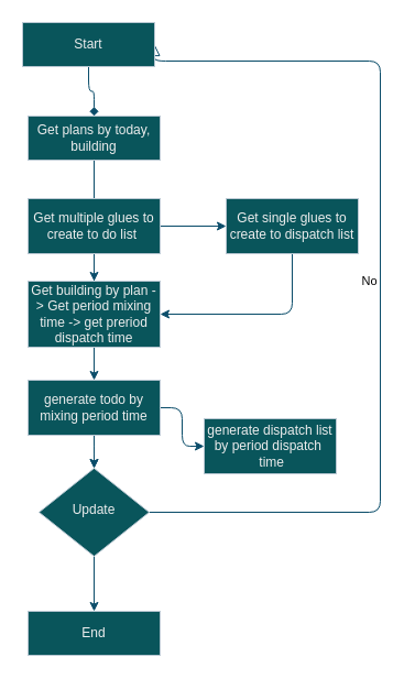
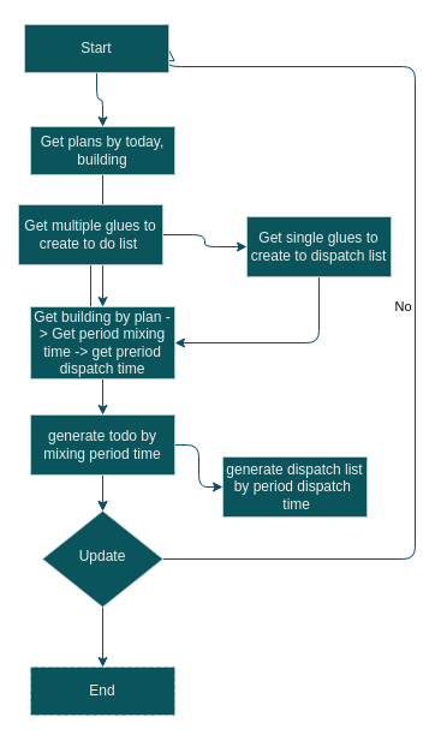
  <mxCell id="0" />
  <mxCell id="1" parent="0" />
  <mxCell id="2" style="edgeStyle=orthogonalEdgeStyle;orthogonalLoop=1;jettySize=auto;html=1;entryX=0.5;entryY=0;entryDx=0;entryDy=0;strokeColor=#0B4D6A;" edge="1" parent="1" source="3" target="15"><mxGeometry relative="1" as="geometry" /></mxCell>
  <mxCell id="3" value="Get plans by today, building" style="whiteSpace=wrap;html=1;fontSize=12;glass=0;strokeWidth=1;shadow=0;fillColor=#09555B;strokeColor=#BAC8D3;fontColor=#EEEEEE;" parent="1" vertex="1"><mxGeometry x="25" y="105" width="120" height="40" as="geometry" /></mxCell>
  <mxCell id="4" value="No" style="edgeStyle=orthogonalEdgeStyle;html=1;jettySize=auto;orthogonalLoop=1;fontSize=11;endArrow=block;endFill=0;endSize=8;strokeWidth=1;shadow=0;labelBackgroundColor=none;entryX=1;entryY=0.5;entryDx=0;entryDy=0;strokeColor=#0B4D6A;" parent="1" source="6" target="9" edge="1"><mxGeometry y="10" relative="1" as="geometry"><mxPoint as="offset" /><mxPoint x="435" y="65" as="targetPoint" /><Array as="points"><mxPoint x="345" y="465" /><mxPoint x="345" y="55" /></Array></mxGeometry></mxCell>
  <mxCell id="5" style="edgeStyle=orthogonalEdgeStyle;orthogonalLoop=1;jettySize=auto;html=1;exitX=0.5;exitY=1;exitDx=0;exitDy=0;strokeColor=#0B4D6A;" edge="1" parent="1" source="6" target="7"><mxGeometry relative="1" as="geometry" /></mxCell>
  <mxCell id="6" value="Update" style="rhombus;whiteSpace=wrap;html=1;shadow=0;fontFamily=Helvetica;fontSize=12;align=center;strokeWidth=1;spacing=6;spacingTop=-4;fillColor=#09555B;strokeColor=#BAC8D3;fontColor=#EEEEEE;" parent="1" vertex="1"><mxGeometry x="35" y="425" width="100" height="80" as="geometry" /></mxCell>
- <mxCell id="7" value="End" style="whiteSpace=wrap;html=1;fontSize=12;glass=0;strokeWidth=1;shadow=0;fillColor=#09555B;strokeColor=#BAC8D3;fontColor=#EEEEEE;" parent="1" vertex="1"><mxGeometry x="25" y="555" width="120" height="40" as="geometry" /></mxCell>
- <mxCell id="8" value="" style="edgeStyle=orthogonalEdgeStyle;orthogonalLoop=1;jettySize=auto;html=1;strokeColor=#0B4D6A;endArrow=diamond;" edge="1" parent="1" source="9" target="3"><mxGeometry relative="1" as="geometry" /></mxCell>
+ <mxCell id="7" value="End" style="whiteSpace=wrap;html=1;fontSize=12;glass=0;strokeWidth=1;shadow=0;fillColor=#09555B;strokeColor=#BAC8D3;fontColor=#EEEEEE;dashed=1;" parent="1" vertex="1"><mxGeometry x="25" y="555" width="120" height="40" as="geometry" /></mxCell>
+ <mxCell id="8" value="" style="edgeStyle=orthogonalEdgeStyle;orthogonalLoop=1;jettySize=auto;html=1;strokeColor=#0B4D6A;" edge="1" parent="1" source="9" target="3"><mxGeometry relative="1" as="geometry" /></mxCell>
  <mxCell id="9" value="Start" style="whiteSpace=wrap;html=1;fontSize=12;glass=0;strokeWidth=1;shadow=0;fillColor=#09555B;strokeColor=#BAC8D3;fontColor=#EEEEEE;" vertex="1" parent="1"><mxGeometry x="20" y="20" width="120" height="40" as="geometry" /></mxCell>
  <mxCell id="10" value="" style="edgeStyle=orthogonalEdgeStyle;orthogonalLoop=1;jettySize=auto;html=1;strokeColor=#0B4D6A;" edge="1" parent="1" source="12" target="19"><mxGeometry relative="1" as="geometry" /></mxCell>
  <mxCell id="11" style="edgeStyle=orthogonalEdgeStyle;orthogonalLoop=1;jettySize=auto;html=1;exitX=1;exitY=0.5;exitDx=0;exitDy=0;entryX=0;entryY=0.5;entryDx=0;entryDy=0;strokeColor=#0B4D6A;" edge="1" parent="1" source="12" target="14"><mxGeometry relative="1" as="geometry" /></mxCell>
- <mxCell id="12" value="Get multiple glues to create to do list&amp;nbsp;" style="whiteSpace=wrap;html=1;fontSize=12;glass=0;strokeWidth=1;shadow=0;fillColor=#09555B;strokeColor=#BAC8D3;fontColor=#EEEEEE;" vertex="1" parent="1"><mxGeometry x="25" y="180" width="120" height="50" as="geometry" /></mxCell>
+ <mxCell id="12" value="Get multiple glues to create to do list&amp;nbsp;" style="whiteSpace=wrap;html=1;fontSize=12;glass=0;strokeWidth=1;shadow=0;fillColor=#09555B;strokeColor=#BAC8D3;fontColor=#EEEEEE;" vertex="1" parent="1"><mxGeometry x="15" y="170" width="120" height="50" as="geometry" /></mxCell>
  <mxCell id="13" style="edgeStyle=orthogonalEdgeStyle;orthogonalLoop=1;jettySize=auto;html=1;exitX=0.5;exitY=1;exitDx=0;exitDy=0;entryX=1;entryY=0.5;entryDx=0;entryDy=0;strokeColor=#0B4D6A;" edge="1" parent="1" source="14" target="15"><mxGeometry relative="1" as="geometry" /></mxCell>
  <mxCell id="14" value="Get single glues to create to dispatch list" style="whiteSpace=wrap;html=1;fontSize=12;glass=0;strokeWidth=1;shadow=0;fillColor=#09555B;strokeColor=#BAC8D3;fontColor=#EEEEEE;" vertex="1" parent="1"><mxGeometry x="205" y="180" width="120" height="50" as="geometry" /></mxCell>
  <mxCell id="15" value="Get building by plan -&amp;gt; Get period mixing time -&amp;gt; get preriod dispatch time" style="whiteSpace=wrap;html=1;fontSize=12;glass=0;strokeWidth=1;shadow=0;fillColor=#09555B;strokeColor=#BAC8D3;fontColor=#EEEEEE;" vertex="1" parent="1"><mxGeometry x="25" y="255" width="120" height="60" as="geometry" /></mxCell>
  <mxCell id="16" value="" style="edgeStyle=orthogonalEdgeStyle;orthogonalLoop=1;jettySize=auto;html=1;strokeColor=#0B4D6A;" edge="1" parent="1" source="19" target="6"><mxGeometry relative="1" as="geometry" /></mxCell>
  <mxCell id="17" value="" style="edgeStyle=orthogonalEdgeStyle;orthogonalLoop=1;jettySize=auto;html=1;strokeColor=#0B4D6A;" edge="1" parent="1" source="19" target="6"><mxGeometry relative="1" as="geometry" /></mxCell>
  <mxCell id="18" style="edgeStyle=orthogonalEdgeStyle;orthogonalLoop=1;jettySize=auto;html=1;entryX=0;entryY=0.5;entryDx=0;entryDy=0;strokeColor=#0B4D6A;" edge="1" parent="1" source="19" target="20"><mxGeometry relative="1" as="geometry" /></mxCell>
  <mxCell id="19" value="generate todo by mixing period time" style="whiteSpace=wrap;html=1;fontSize=12;glass=0;strokeWidth=1;shadow=0;fillColor=#09555B;strokeColor=#BAC8D3;fontColor=#EEEEEE;" vertex="1" parent="1"><mxGeometry x="25" y="345" width="120" height="50" as="geometry" /></mxCell>
  <mxCell id="20" value="generate dispatch list by period dispatch&amp;nbsp;&lt;br&gt;&amp;nbsp;time" style="whiteSpace=wrap;html=1;fontSize=12;glass=0;strokeWidth=1;shadow=0;fillColor=#09555B;strokeColor=#BAC8D3;fontColor=#EEEEEE;" vertex="1" parent="1"><mxGeometry x="185" y="380" width="120" height="50" as="geometry" /></mxCell>
